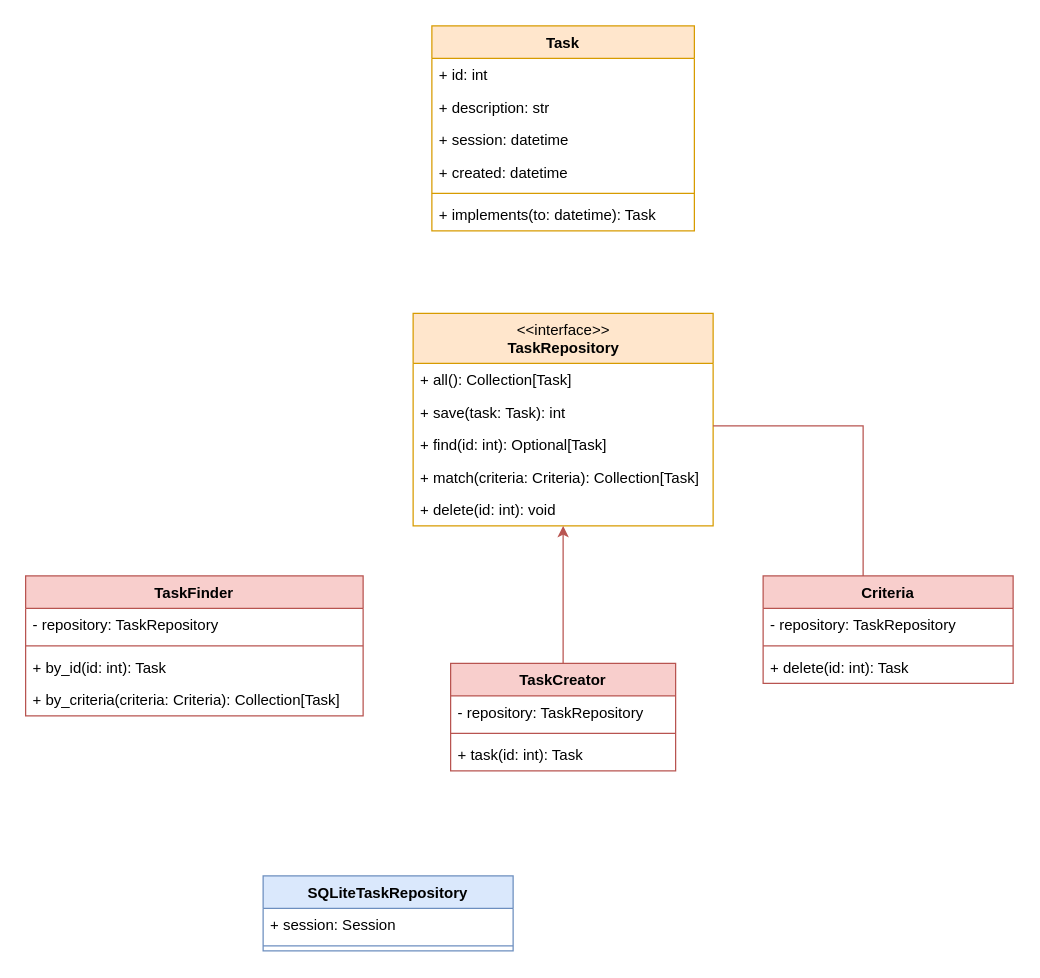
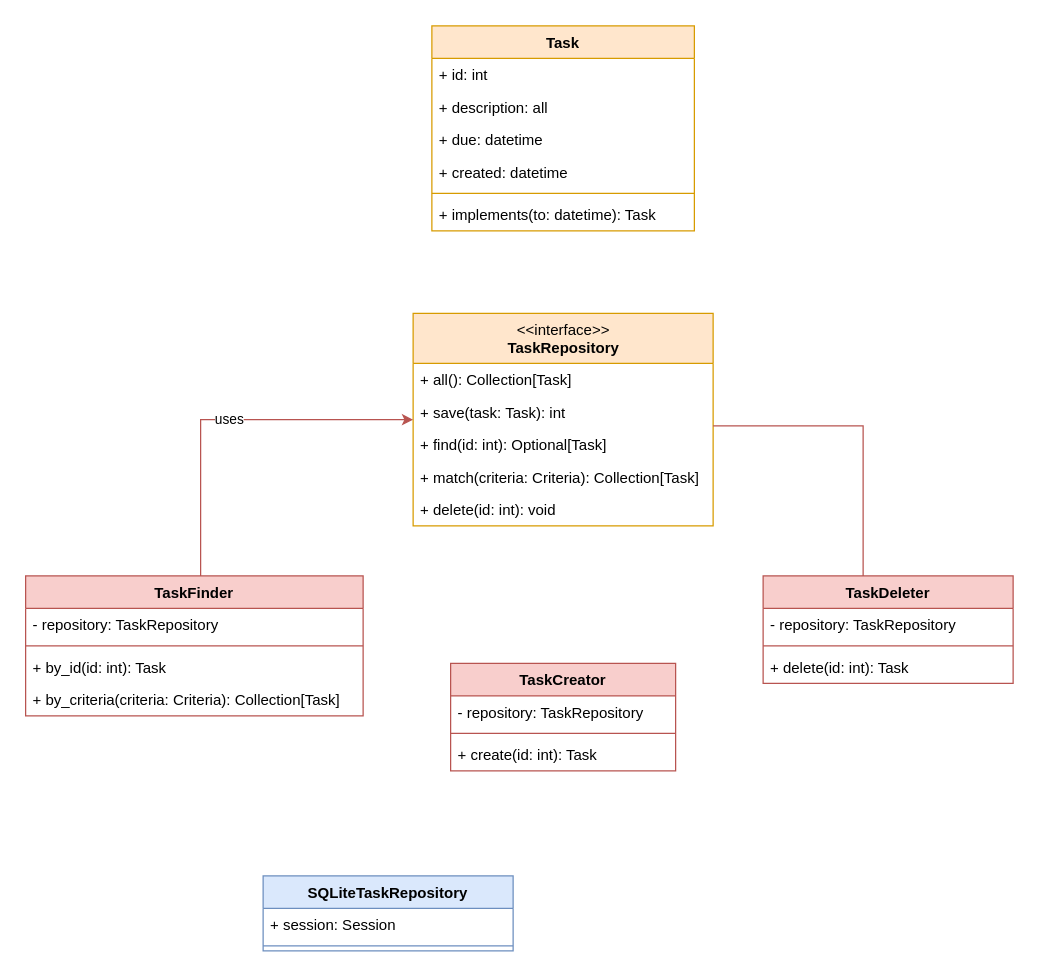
  <mxCell id="0" />
  <mxCell id="1" parent="0" />
  <mxCell id="2" value="Task" style="swimlane;fontStyle=1;align=center;verticalAlign=top;childLayout=stackLayout;horizontal=1;startSize=26;horizontalStack=0;resizeParent=1;resizeParentMax=0;resizeLast=0;collapsible=1;marginBottom=0;fillColor=#ffe6cc;strokeColor=#d79b00;" parent="1" vertex="1"><mxGeometry x="345" y="20" width="210" height="164" as="geometry" /></mxCell>
  <mxCell id="3" value="+ id: int" style="text;strokeColor=none;fillColor=none;align=left;verticalAlign=top;spacingLeft=4;spacingRight=4;overflow=hidden;rotatable=0;points=[[0,0.5],[1,0.5]];portConstraint=eastwest;" parent="2" vertex="1"><mxGeometry y="26" width="210" height="26" as="geometry" /></mxCell>
- <mxCell id="4" value="+ description: str" style="text;strokeColor=none;fillColor=none;align=left;verticalAlign=top;spacingLeft=4;spacingRight=4;overflow=hidden;rotatable=0;points=[[0,0.5],[1,0.5]];portConstraint=eastwest;" parent="2" vertex="1"><mxGeometry y="52" width="210" height="26" as="geometry" /></mxCell>
- <mxCell id="5" value="+ session: datetime" style="text;strokeColor=none;fillColor=none;align=left;verticalAlign=top;spacingLeft=4;spacingRight=4;overflow=hidden;rotatable=0;points=[[0,0.5],[1,0.5]];portConstraint=eastwest;" parent="2" vertex="1"><mxGeometry y="78" width="210" height="26" as="geometry" /></mxCell>
+ <mxCell id="4" value="+ description: all" style="text;strokeColor=none;fillColor=none;align=left;verticalAlign=top;spacingLeft=4;spacingRight=4;overflow=hidden;rotatable=0;points=[[0,0.5],[1,0.5]];portConstraint=eastwest;" parent="2" vertex="1"><mxGeometry y="52" width="210" height="26" as="geometry" /></mxCell>
+ <mxCell id="5" value="+ due: datetime" style="text;strokeColor=none;fillColor=none;align=left;verticalAlign=top;spacingLeft=4;spacingRight=4;overflow=hidden;rotatable=0;points=[[0,0.5],[1,0.5]];portConstraint=eastwest;" parent="2" vertex="1"><mxGeometry y="78" width="210" height="26" as="geometry" /></mxCell>
  <mxCell id="6" value="+ created: datetime" style="text;strokeColor=none;fillColor=none;align=left;verticalAlign=top;spacingLeft=4;spacingRight=4;overflow=hidden;rotatable=0;points=[[0,0.5],[1,0.5]];portConstraint=eastwest;" parent="2" vertex="1"><mxGeometry y="104" width="210" height="26" as="geometry" /></mxCell>
  <mxCell id="7" value="" style="line;strokeWidth=1;fillColor=#ffe6cc;align=left;verticalAlign=middle;spacingTop=-1;spacingLeft=3;spacingRight=3;rotatable=0;labelPosition=right;points=[];portConstraint=eastwest;strokeColor=#d79b00;" parent="2" vertex="1"><mxGeometry y="130" width="210" height="8" as="geometry" /></mxCell>
  <mxCell id="8" value="+ implements(to: datetime): Task" style="text;strokeColor=none;fillColor=none;align=left;verticalAlign=top;spacingLeft=4;spacingRight=4;overflow=hidden;rotatable=0;points=[[0,0.5],[1,0.5]];portConstraint=eastwest;" parent="2" vertex="1"><mxGeometry y="138" width="210" height="26" as="geometry" /></mxCell>
  <mxCell id="9" value="&amp;lt;&amp;lt;interface&amp;gt;&amp;gt;&lt;br&gt;&lt;b&gt;TaskRepository&lt;/b&gt;" style="swimlane;fontStyle=0;align=center;verticalAlign=top;childLayout=stackLayout;horizontal=1;startSize=40;horizontalStack=0;resizeParent=1;resizeParentMax=0;resizeLast=0;collapsible=0;marginBottom=0;html=1;fillColor=#ffe6cc;strokeColor=#d79b00;" parent="1" vertex="1"><mxGeometry x="330" y="250" width="240" height="170" as="geometry" /></mxCell>
  <mxCell id="10" value="+ all(): Collection[Task]" style="text;strokeColor=none;fillColor=none;align=left;verticalAlign=top;spacingLeft=4;spacingRight=4;overflow=hidden;rotatable=0;points=[[0,0.5],[1,0.5]];portConstraint=eastwest;" parent="9" vertex="1"><mxGeometry y="40" width="240" height="26" as="geometry" /></mxCell>
  <mxCell id="11" value="+ save(task: Task): int" style="text;strokeColor=none;fillColor=none;align=left;verticalAlign=top;spacingLeft=4;spacingRight=4;overflow=hidden;rotatable=0;points=[[0,0.5],[1,0.5]];portConstraint=eastwest;" parent="9" vertex="1"><mxGeometry y="66" width="240" height="26" as="geometry" /></mxCell>
  <mxCell id="12" value="+ find(id: int): Optional[Task]" style="text;strokeColor=none;fillColor=none;align=left;verticalAlign=top;spacingLeft=4;spacingRight=4;overflow=hidden;rotatable=0;points=[[0,0.5],[1,0.5]];portConstraint=eastwest;" parent="9" vertex="1"><mxGeometry y="92" width="240" height="26" as="geometry" /></mxCell>
  <mxCell id="13" value="+ match(criteria: Criteria): Collection[Task]" style="text;strokeColor=none;fillColor=none;align=left;verticalAlign=top;spacingLeft=4;spacingRight=4;overflow=hidden;rotatable=0;points=[[0,0.5],[1,0.5]];portConstraint=eastwest;" parent="9" vertex="1"><mxGeometry y="118" width="240" height="26" as="geometry" /></mxCell>
  <mxCell id="14" value="+ delete(id: int): void" style="text;strokeColor=none;fillColor=none;align=left;verticalAlign=top;spacingLeft=4;spacingRight=4;overflow=hidden;rotatable=0;points=[[0,0.5],[1,0.5]];portConstraint=eastwest;" parent="9" vertex="1"><mxGeometry y="144" width="240" height="26" as="geometry" /></mxCell>
+ <mxCell id="15" value="uses" style="edgeStyle=orthogonalEdgeStyle;rounded=0;orthogonalLoop=1;jettySize=auto;html=1;fillColor=#f8cecc;strokeColor=#b85450;" parent="1" source="16" target="9" edge="1"><mxGeometry relative="1" as="geometry"><Array as="points"><mxPoint x="160" y="335" /></Array></mxGeometry></mxCell>
  <mxCell id="16" value="TaskFinder" style="swimlane;fontStyle=1;align=center;verticalAlign=top;childLayout=stackLayout;horizontal=1;startSize=26;horizontalStack=0;resizeParent=1;resizeParentMax=0;resizeLast=0;collapsible=1;marginBottom=0;fillColor=#f8cecc;strokeColor=#b85450;" parent="1" vertex="1"><mxGeometry x="20" y="460" width="270" height="112" as="geometry" /></mxCell>
  <mxCell id="17" value="- repository: TaskRepository" style="text;strokeColor=none;fillColor=none;align=left;verticalAlign=top;spacingLeft=4;spacingRight=4;overflow=hidden;rotatable=0;points=[[0,0.5],[1,0.5]];portConstraint=eastwest;" parent="16" vertex="1"><mxGeometry y="26" width="270" height="26" as="geometry" /></mxCell>
  <mxCell id="18" value="" style="line;strokeWidth=1;fillColor=#f8cecc;align=left;verticalAlign=middle;spacingTop=-1;spacingLeft=3;spacingRight=3;rotatable=0;labelPosition=right;points=[];portConstraint=eastwest;strokeColor=#b85450;" parent="16" vertex="1"><mxGeometry y="52" width="270" height="8" as="geometry" /></mxCell>
  <mxCell id="19" value="+ by_id(id: int): Task" style="text;strokeColor=none;fillColor=none;align=left;verticalAlign=top;spacingLeft=4;spacingRight=4;overflow=hidden;rotatable=0;points=[[0,0.5],[1,0.5]];portConstraint=eastwest;" parent="16" vertex="1"><mxGeometry y="60" width="270" height="26" as="geometry" /></mxCell>
  <mxCell id="20" value="+ by_criteria(criteria: Criteria): Collection[Task]" style="text;strokeColor=none;fillColor=none;align=left;verticalAlign=top;spacingLeft=4;spacingRight=4;overflow=hidden;rotatable=0;points=[[0,0.5],[1,0.5]];portConstraint=eastwest;" parent="16" vertex="1"><mxGeometry y="86" width="270" height="26" as="geometry" /></mxCell>
  <mxCell id="21" style="edgeStyle=orthogonalEdgeStyle;rounded=0;orthogonalLoop=1;jettySize=auto;html=1;fillColor=#f8cecc;strokeColor=#b85450;endArrow=none;" parent="1" source="22" target="9" edge="1"><mxGeometry relative="1" as="geometry"><Array as="points"><mxPoint x="690" y="340" /></Array></mxGeometry></mxCell>
- <mxCell id="22" value="Criteria" style="swimlane;fontStyle=1;align=center;verticalAlign=top;childLayout=stackLayout;horizontal=1;startSize=26;horizontalStack=0;resizeParent=1;resizeParentMax=0;resizeLast=0;collapsible=1;marginBottom=0;fillColor=#f8cecc;strokeColor=#b85450;" parent="1" vertex="1"><mxGeometry x="610" y="460" width="200" height="86" as="geometry" /></mxCell>
+ <mxCell id="22" value="TaskDeleter" style="swimlane;fontStyle=1;align=center;verticalAlign=top;childLayout=stackLayout;horizontal=1;startSize=26;horizontalStack=0;resizeParent=1;resizeParentMax=0;resizeLast=0;collapsible=1;marginBottom=0;fillColor=#f8cecc;strokeColor=#b85450;" parent="1" vertex="1"><mxGeometry x="610" y="460" width="200" height="86" as="geometry" /></mxCell>
  <mxCell id="23" value="- repository: TaskRepository" style="text;strokeColor=none;fillColor=none;align=left;verticalAlign=top;spacingLeft=4;spacingRight=4;overflow=hidden;rotatable=0;points=[[0,0.5],[1,0.5]];portConstraint=eastwest;" parent="22" vertex="1"><mxGeometry y="26" width="200" height="26" as="geometry" /></mxCell>
  <mxCell id="24" value="" style="line;strokeWidth=1;fillColor=#f8cecc;align=left;verticalAlign=middle;spacingTop=-1;spacingLeft=3;spacingRight=3;rotatable=0;labelPosition=right;points=[];portConstraint=eastwest;strokeColor=#b85450;" parent="22" vertex="1"><mxGeometry y="52" width="200" height="8" as="geometry" /></mxCell>
  <mxCell id="25" value="+ delete(id: int): Task" style="text;strokeColor=none;fillColor=none;align=left;verticalAlign=top;spacingLeft=4;spacingRight=4;overflow=hidden;rotatable=0;points=[[0,0.5],[1,0.5]];portConstraint=eastwest;" parent="22" vertex="1"><mxGeometry y="60" width="200" height="26" as="geometry" /></mxCell>
- <mxCell id="26" style="edgeStyle=orthogonalEdgeStyle;rounded=0;orthogonalLoop=1;jettySize=auto;html=1;fillColor=#f8cecc;strokeColor=#b85450;" parent="1" source="27" target="9" edge="1"><mxGeometry relative="1" as="geometry"><Array as="points"><mxPoint x="450" y="460" /><mxPoint x="450" y="460" /></Array></mxGeometry></mxCell>
  <mxCell id="27" value="TaskCreator" style="swimlane;fontStyle=1;align=center;verticalAlign=top;childLayout=stackLayout;horizontal=1;startSize=26;horizontalStack=0;resizeParent=1;resizeParentMax=0;resizeLast=0;collapsible=1;marginBottom=0;fillColor=#f8cecc;strokeColor=#b85450;" parent="1" vertex="1"><mxGeometry x="360" y="530" width="180" height="86" as="geometry" /></mxCell>
  <mxCell id="28" value="- repository: TaskRepository" style="text;strokeColor=none;fillColor=none;align=left;verticalAlign=top;spacingLeft=4;spacingRight=4;overflow=hidden;rotatable=0;points=[[0,0.5],[1,0.5]];portConstraint=eastwest;" parent="27" vertex="1"><mxGeometry y="26" width="180" height="26" as="geometry" /></mxCell>
  <mxCell id="29" value="" style="line;strokeWidth=1;fillColor=#f8cecc;align=left;verticalAlign=middle;spacingTop=-1;spacingLeft=3;spacingRight=3;rotatable=0;labelPosition=right;points=[];portConstraint=eastwest;strokeColor=#b85450;" parent="27" vertex="1"><mxGeometry y="52" width="180" height="8" as="geometry" /></mxCell>
- <mxCell id="30" value="+ task(id: int): Task" style="text;strokeColor=none;fillColor=none;align=left;verticalAlign=top;spacingLeft=4;spacingRight=4;overflow=hidden;rotatable=0;points=[[0,0.5],[1,0.5]];portConstraint=eastwest;" parent="27" vertex="1"><mxGeometry y="60" width="180" height="26" as="geometry" /></mxCell>
+ <mxCell id="30" value="+ create(id: int): Task" style="text;strokeColor=none;fillColor=none;align=left;verticalAlign=top;spacingLeft=4;spacingRight=4;overflow=hidden;rotatable=0;points=[[0,0.5],[1,0.5]];portConstraint=eastwest;" parent="27" vertex="1"><mxGeometry y="60" width="180" height="26" as="geometry" /></mxCell>
  <mxCell id="31" value="SQLiteTaskRepository" style="swimlane;fontStyle=1;childLayout=stackLayout;horizontal=1;startSize=26;fillColor=#dae8fc;horizontalStack=0;resizeParent=1;resizeParentMax=0;resizeLast=0;collapsible=1;marginBottom=0;strokeColor=#6c8ebf;" parent="1" vertex="1"><mxGeometry x="210" y="700" width="200" height="60" as="geometry" /></mxCell>
  <mxCell id="32" value="+ session: Session" style="text;strokeColor=none;fillColor=none;align=left;verticalAlign=top;spacingLeft=4;spacingRight=4;overflow=hidden;rotatable=0;points=[[0,0.5],[1,0.5]];portConstraint=eastwest;" parent="31" vertex="1"><mxGeometry y="26" width="200" height="26" as="geometry" /></mxCell>
  <mxCell id="33" value="" style="line;strokeWidth=1;fillColor=#dae8fc;align=left;verticalAlign=middle;spacingTop=-1;spacingLeft=3;spacingRight=3;rotatable=0;labelPosition=right;points=[];portConstraint=eastwest;strokeColor=#6c8ebf;" parent="31" vertex="1"><mxGeometry y="52" width="200" height="8" as="geometry" /></mxCell>
